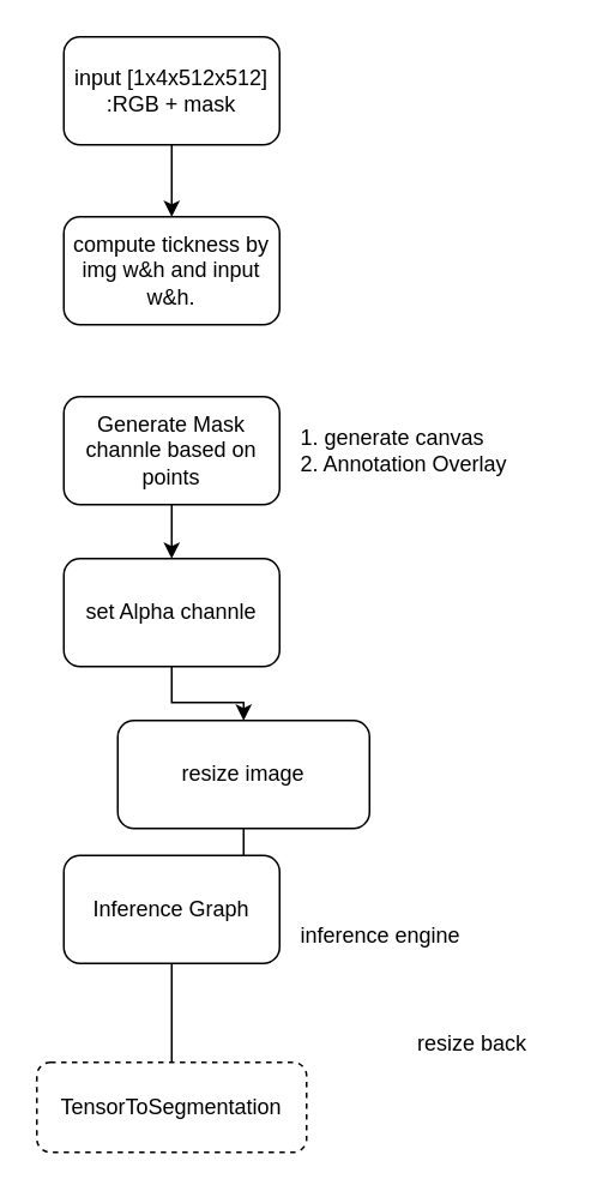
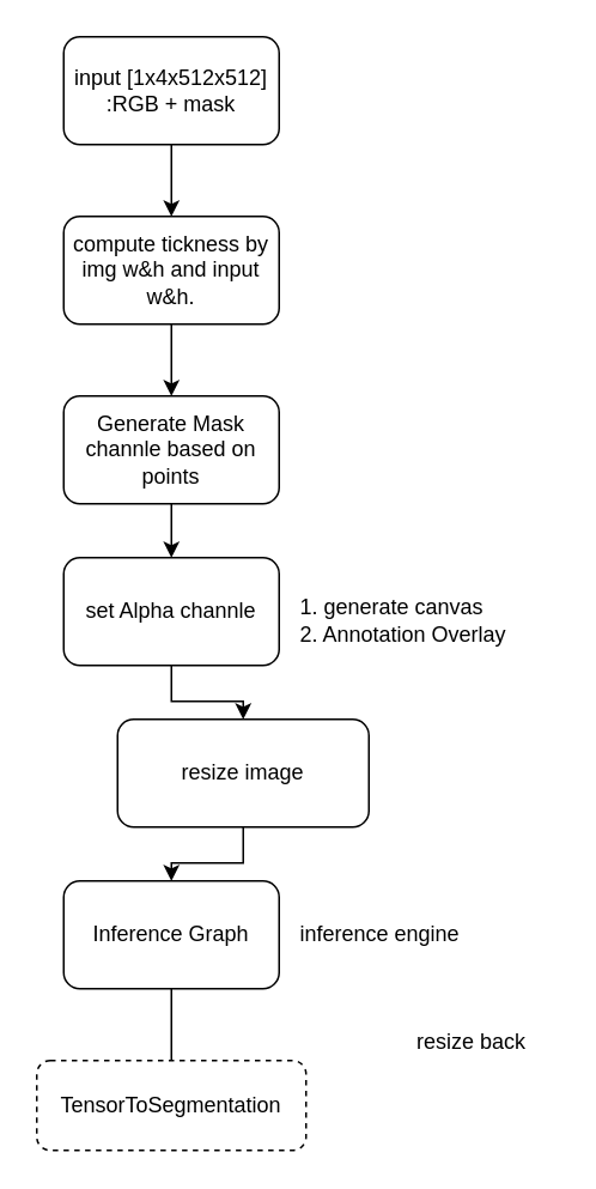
  <mxCell id="0" />
  <mxCell id="1" parent="0" />
  <mxCell id="2" value="" style="edgeStyle=orthogonalEdgeStyle;rounded=0;orthogonalLoop=1;jettySize=auto;html=1;" edge="1" parent="1" source="3" target="5"><mxGeometry relative="1" as="geometry" /></mxCell>
  <mxCell id="3" value="input [1x4x512x512]&lt;br style=&quot;border-color: var(--border-color); text-align: left;&quot;&gt;&lt;span style=&quot;text-align: left;&quot;&gt;:RGB + mask&lt;/span&gt;" style="rounded=1;whiteSpace=wrap;html=1;" parent="1" vertex="1"><mxGeometry x="35" y="20" width="120" height="60" as="geometry" /></mxCell>
+ <mxCell id="4" style="edgeStyle=orthogonalEdgeStyle;rounded=0;orthogonalLoop=1;jettySize=auto;html=1;" edge="1" parent="1" source="5" target="7"><mxGeometry relative="1" as="geometry" /></mxCell>
  <mxCell id="5" value="compute tickness by img w&amp;amp;h and input w&amp;amp;h." style="rounded=1;whiteSpace=wrap;html=1;" parent="1" vertex="1"><mxGeometry x="35" y="120" width="120" height="60" as="geometry" /></mxCell>
  <mxCell id="6" value="" style="edgeStyle=orthogonalEdgeStyle;rounded=0;orthogonalLoop=1;jettySize=auto;html=1;" edge="1" parent="1" source="7" target="10"><mxGeometry relative="1" as="geometry" /></mxCell>
  <mxCell id="7" value="Generate Mask channle based on points" style="rounded=1;whiteSpace=wrap;html=1;" vertex="1" parent="1"><mxGeometry x="35" y="220" width="120" height="60" as="geometry" /></mxCell>
- <mxCell id="8" value="1. generate canvas&lt;br style=&quot;border-color: var(--border-color); padding: 0px; margin: 0px;&quot;&gt;2. Annotation Overlay" style="text;html=1;align=left;verticalAlign=middle;resizable=0;points=[];autosize=1;strokeColor=none;fillColor=none;" vertex="1" parent="1"><mxGeometry x="165" y="230" width="140" height="40" as="geometry" /></mxCell>
+ <mxCell id="8" value="1. generate canvas&lt;br style=&quot;border-color: var(--border-color); padding: 0px; margin: 0px;&quot;&gt;2. Annotation Overlay" style="text;html=1;align=left;verticalAlign=middle;resizable=0;points=[];autosize=1;strokeColor=none;fillColor=none;" vertex="1" parent="1"><mxGeometry x="165" y="325" width="140" height="40" as="geometry" /></mxCell>
  <mxCell id="9" value="" style="edgeStyle=orthogonalEdgeStyle;rounded=0;orthogonalLoop=1;jettySize=auto;html=1;" edge="1" parent="1" source="10" target="12"><mxGeometry relative="1" as="geometry" /></mxCell>
  <mxCell id="10" value="set Alpha channle" style="whiteSpace=wrap;html=1;rounded=1;" vertex="1" parent="1"><mxGeometry x="35" y="310" width="120" height="60" as="geometry" /></mxCell>
  <mxCell id="11" value="" style="edgeStyle=orthogonalEdgeStyle;rounded=0;orthogonalLoop=1;jettySize=auto;html=1;" edge="1" parent="1" source="12" target="14"><mxGeometry relative="1" as="geometry" /></mxCell>
  <mxCell id="12" value="resize image" style="whiteSpace=wrap;html=1;rounded=1;" vertex="1" parent="1"><mxGeometry x="65" y="400" width="140" height="60" as="geometry" /></mxCell>
  <mxCell id="13" value="" style="edgeStyle=orthogonalEdgeStyle;rounded=0;orthogonalLoop=1;jettySize=auto;html=1;endArrow=none;" edge="1" parent="1" source="14" target="15"><mxGeometry relative="1" as="geometry" /></mxCell>
- <mxCell id="14" value="Inference Graph" style="whiteSpace=wrap;html=1;rounded=1;" vertex="1" parent="1"><mxGeometry x="35" y="475" width="120" height="60" as="geometry" /></mxCell>
+ <mxCell id="14" value="Inference Graph" style="whiteSpace=wrap;html=1;rounded=1;" vertex="1" parent="1"><mxGeometry x="35" y="490" width="120" height="60" as="geometry" /></mxCell>
  <mxCell id="15" value="TensorToSegmentation" style="whiteSpace=wrap;html=1;rounded=1;dashed=1;" vertex="1" parent="1"><mxGeometry x="20" y="590" width="150" height="50" as="geometry" /></mxCell>
  <mxCell id="16" value="resize back" style="text;html=1;align=left;verticalAlign=middle;resizable=0;points=[];autosize=1;strokeColor=none;fillColor=none;" vertex="1" parent="1"><mxGeometry x="230" y="565" width="80" height="30" as="geometry" /></mxCell>
  <mxCell id="17" value="inference engine" style="text;html=1;align=left;verticalAlign=middle;resizable=0;points=[];autosize=1;strokeColor=none;fillColor=none;" vertex="1" parent="1"><mxGeometry x="165" y="505" width="110" height="30" as="geometry" /></mxCell>
